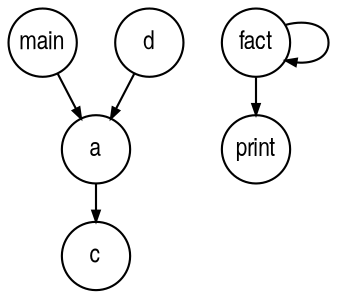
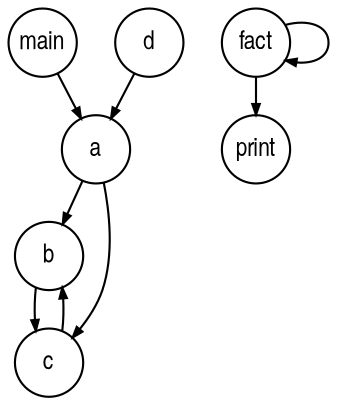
  digraph {
    ranksep=.25
    node [fixedsize=true fontname=ArialNarrow fontsize=12 shape=circle]
    edge [arrowsize=.5]
    main [height=.45]
    a [height=.45]
    fact [height=.45]
    print [height=.45]
+   b [height=.45]
    c [height=.45]
    d [height=.45]
    main -> a
+   a -> b
    a -> c
    fact -> fact
    fact -> print
+   b -> c
+   c -> b
    d -> a
  }
